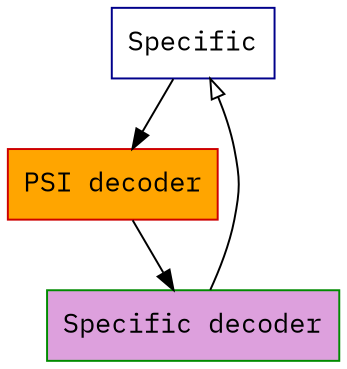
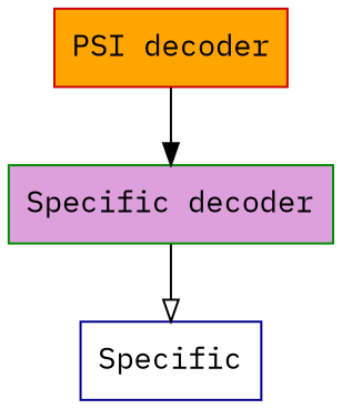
  digraph {
    fontname="IBM Plex Mono"
    node [fontname="IBM Plex Mono" shape=box style=filled]
    edge [arrowhead=normal fontname="IBM Plex Mono"]
    n1 [color=blue4 fillcolor=white label=Specific]
    n2 [color=red3 fillcolor=orange label="PSI decoder"]
    n3 [color=green4 fillcolor=plum label="Specific decoder"]
-   n1 -> n2
    n2 -> n3
    n3 -> n1 [arrowhead=onormal]
  }
